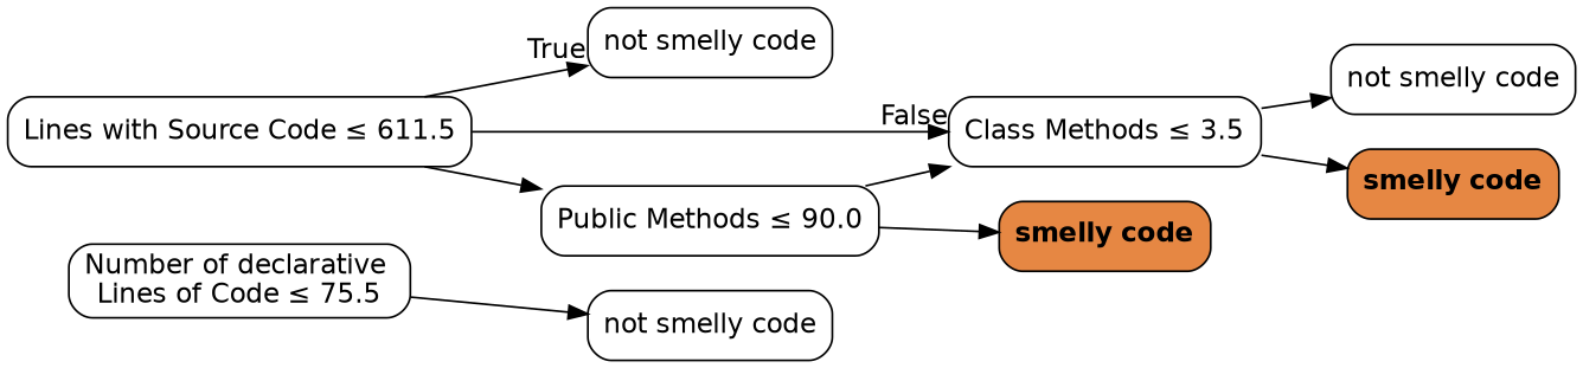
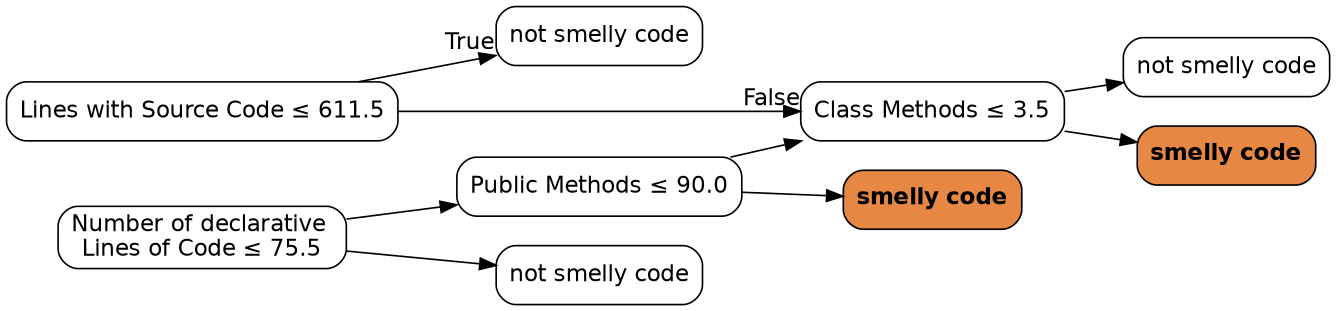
  digraph {
    rankdir=LR
    node [color=black fillcolor="#FFFFFF" fontname=helvetica shape=box style="filled, rounded"]
    edge [fontname=helvetica]
    n1 [label=<Lines with Source Code &le; 611.5>]
    n2 [label=<not smelly code>]
    n3 [label=<Class Methods &le; 3.5>]
    n4 [label=<Number of declarative <br/>Lines of Code &le; 75.5>]
    n5 [label=<not smelly code>]
    n6 [label=<Public Methods &le; 90.0>]
    n7 [fillcolor="#e68743" label=<<b>smelly code</b>>]
    n8 [label=<not smelly code>]
    n9 [fillcolor="#e68743" label=<<b>smelly code</b>>]
    n1 -> n2 [headlabel=True labelangle=45 labeldistance=2.5]
    n1 -> n3 [headlabel=False labelangle=-45 labeldistance=2.5]
    n3 -> n8
    n3 -> n9
    n4 -> n5
-   n1 -> n6
+   n4 -> n6
    n6 -> n3
    n6 -> n7
  }
